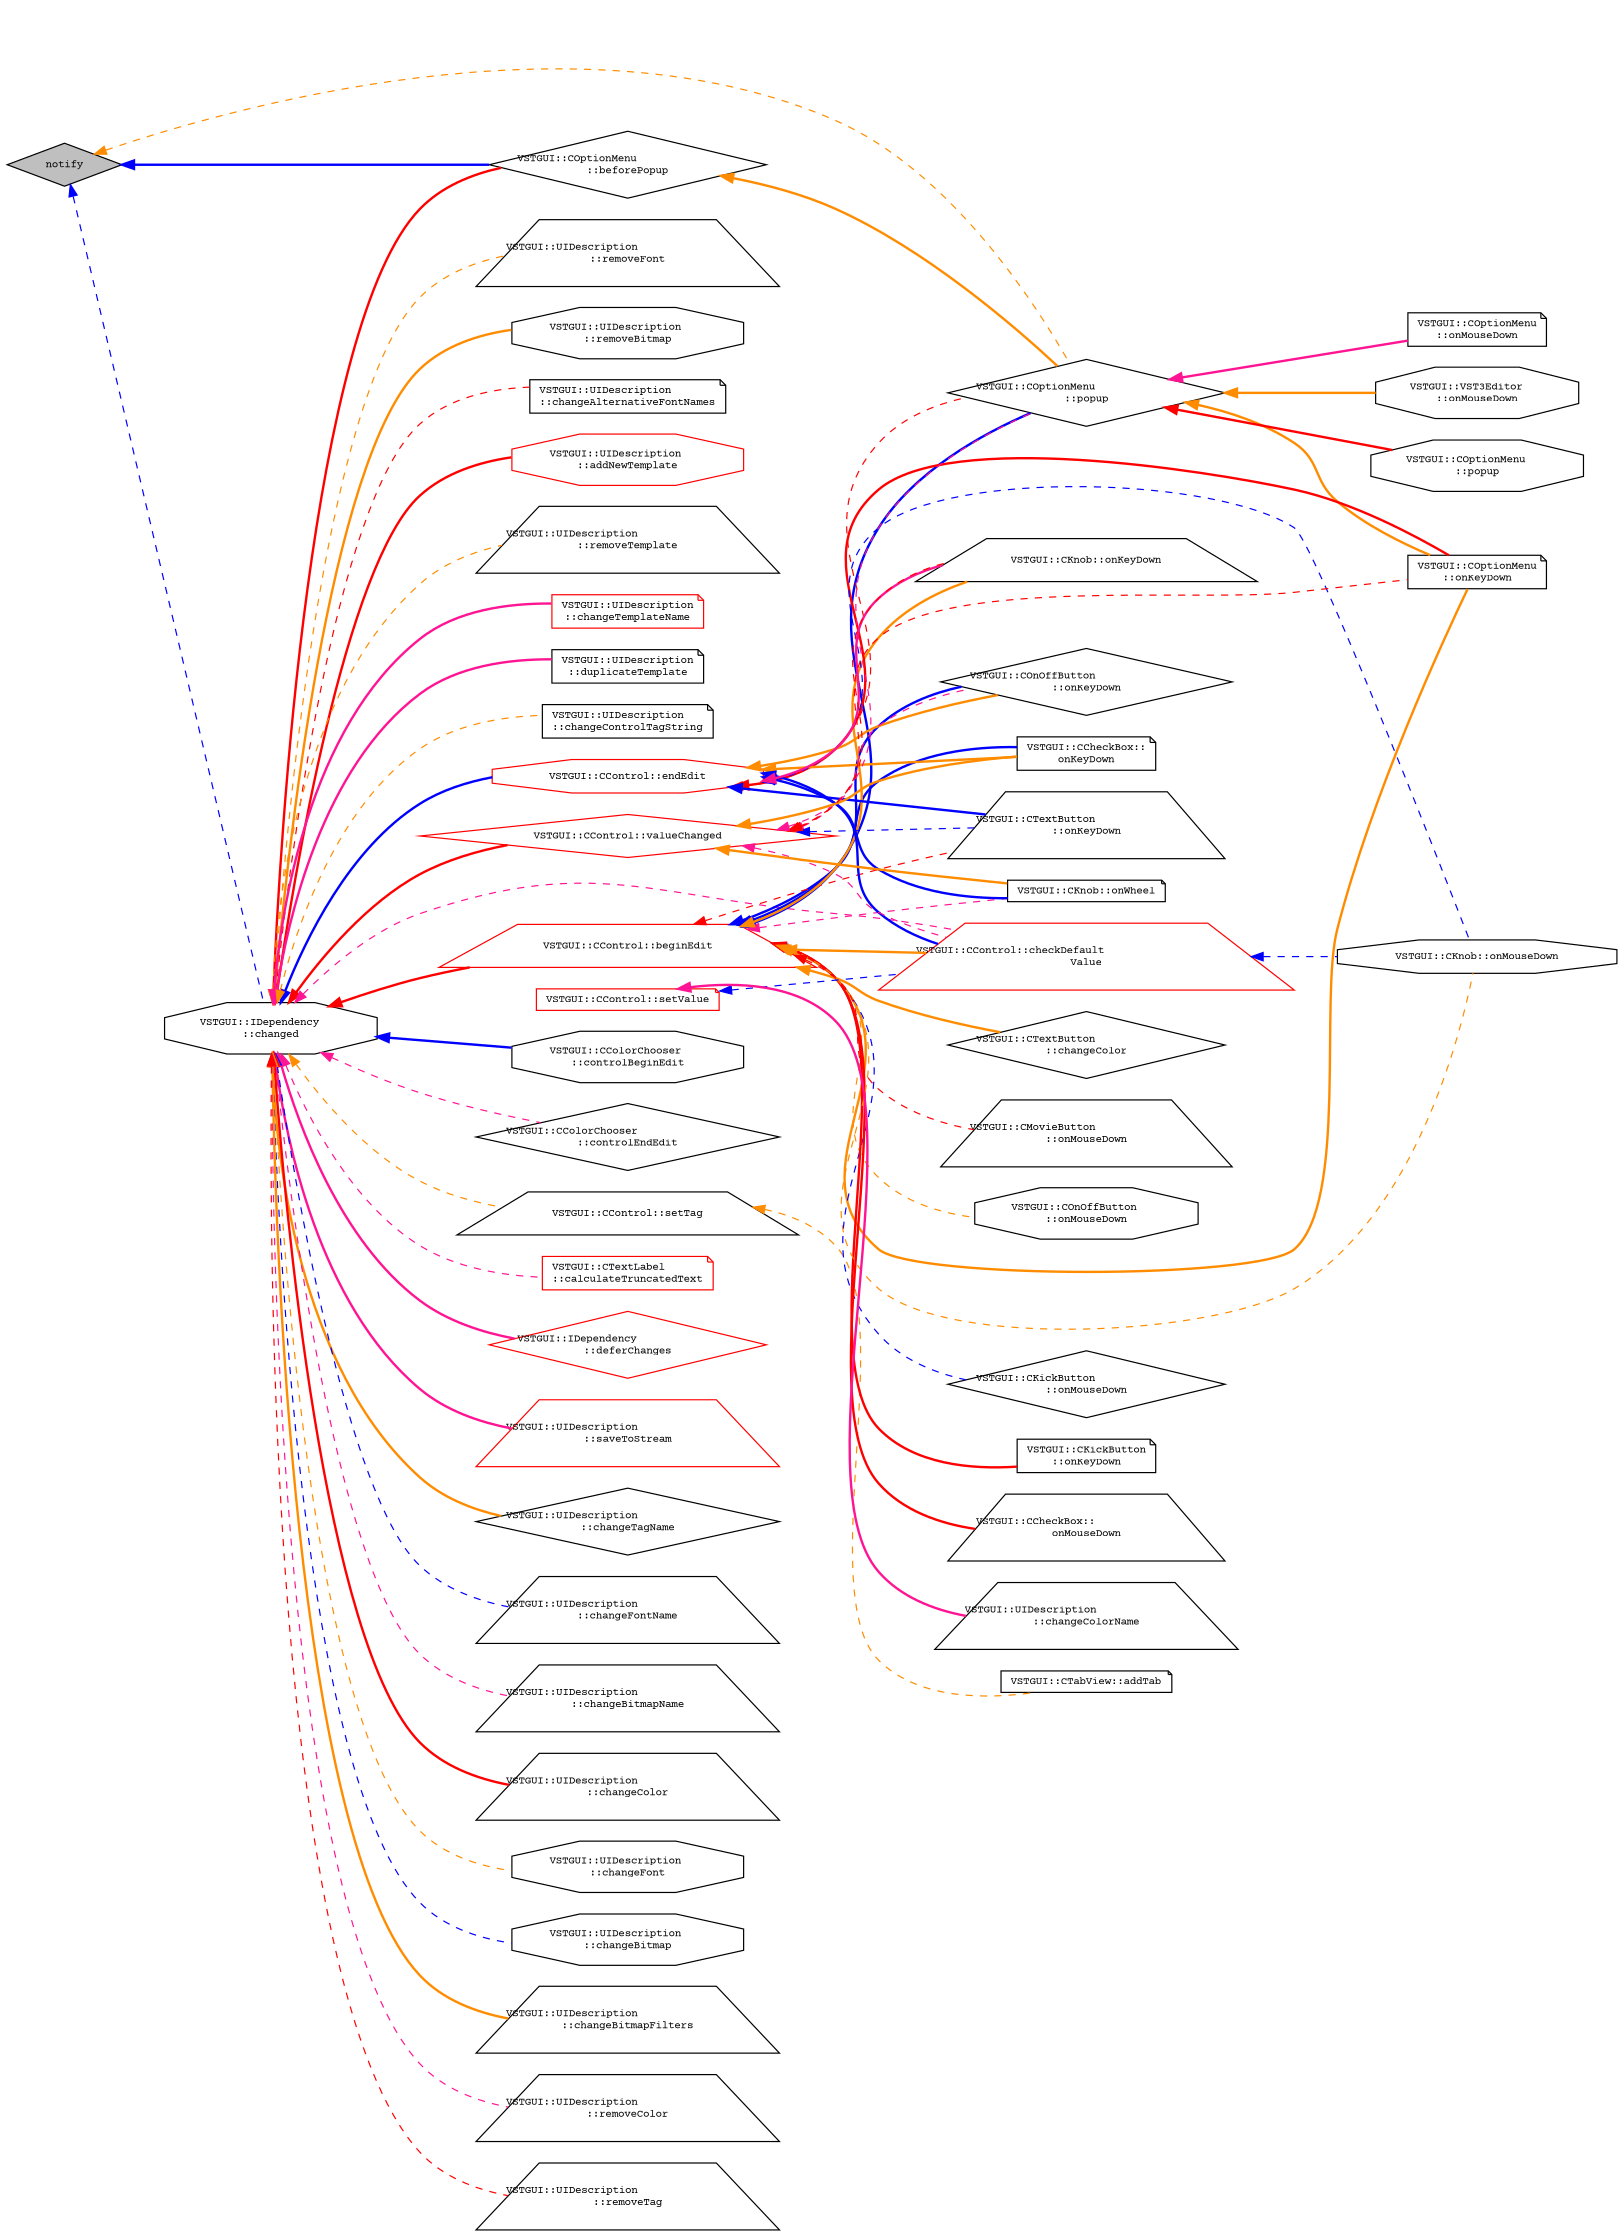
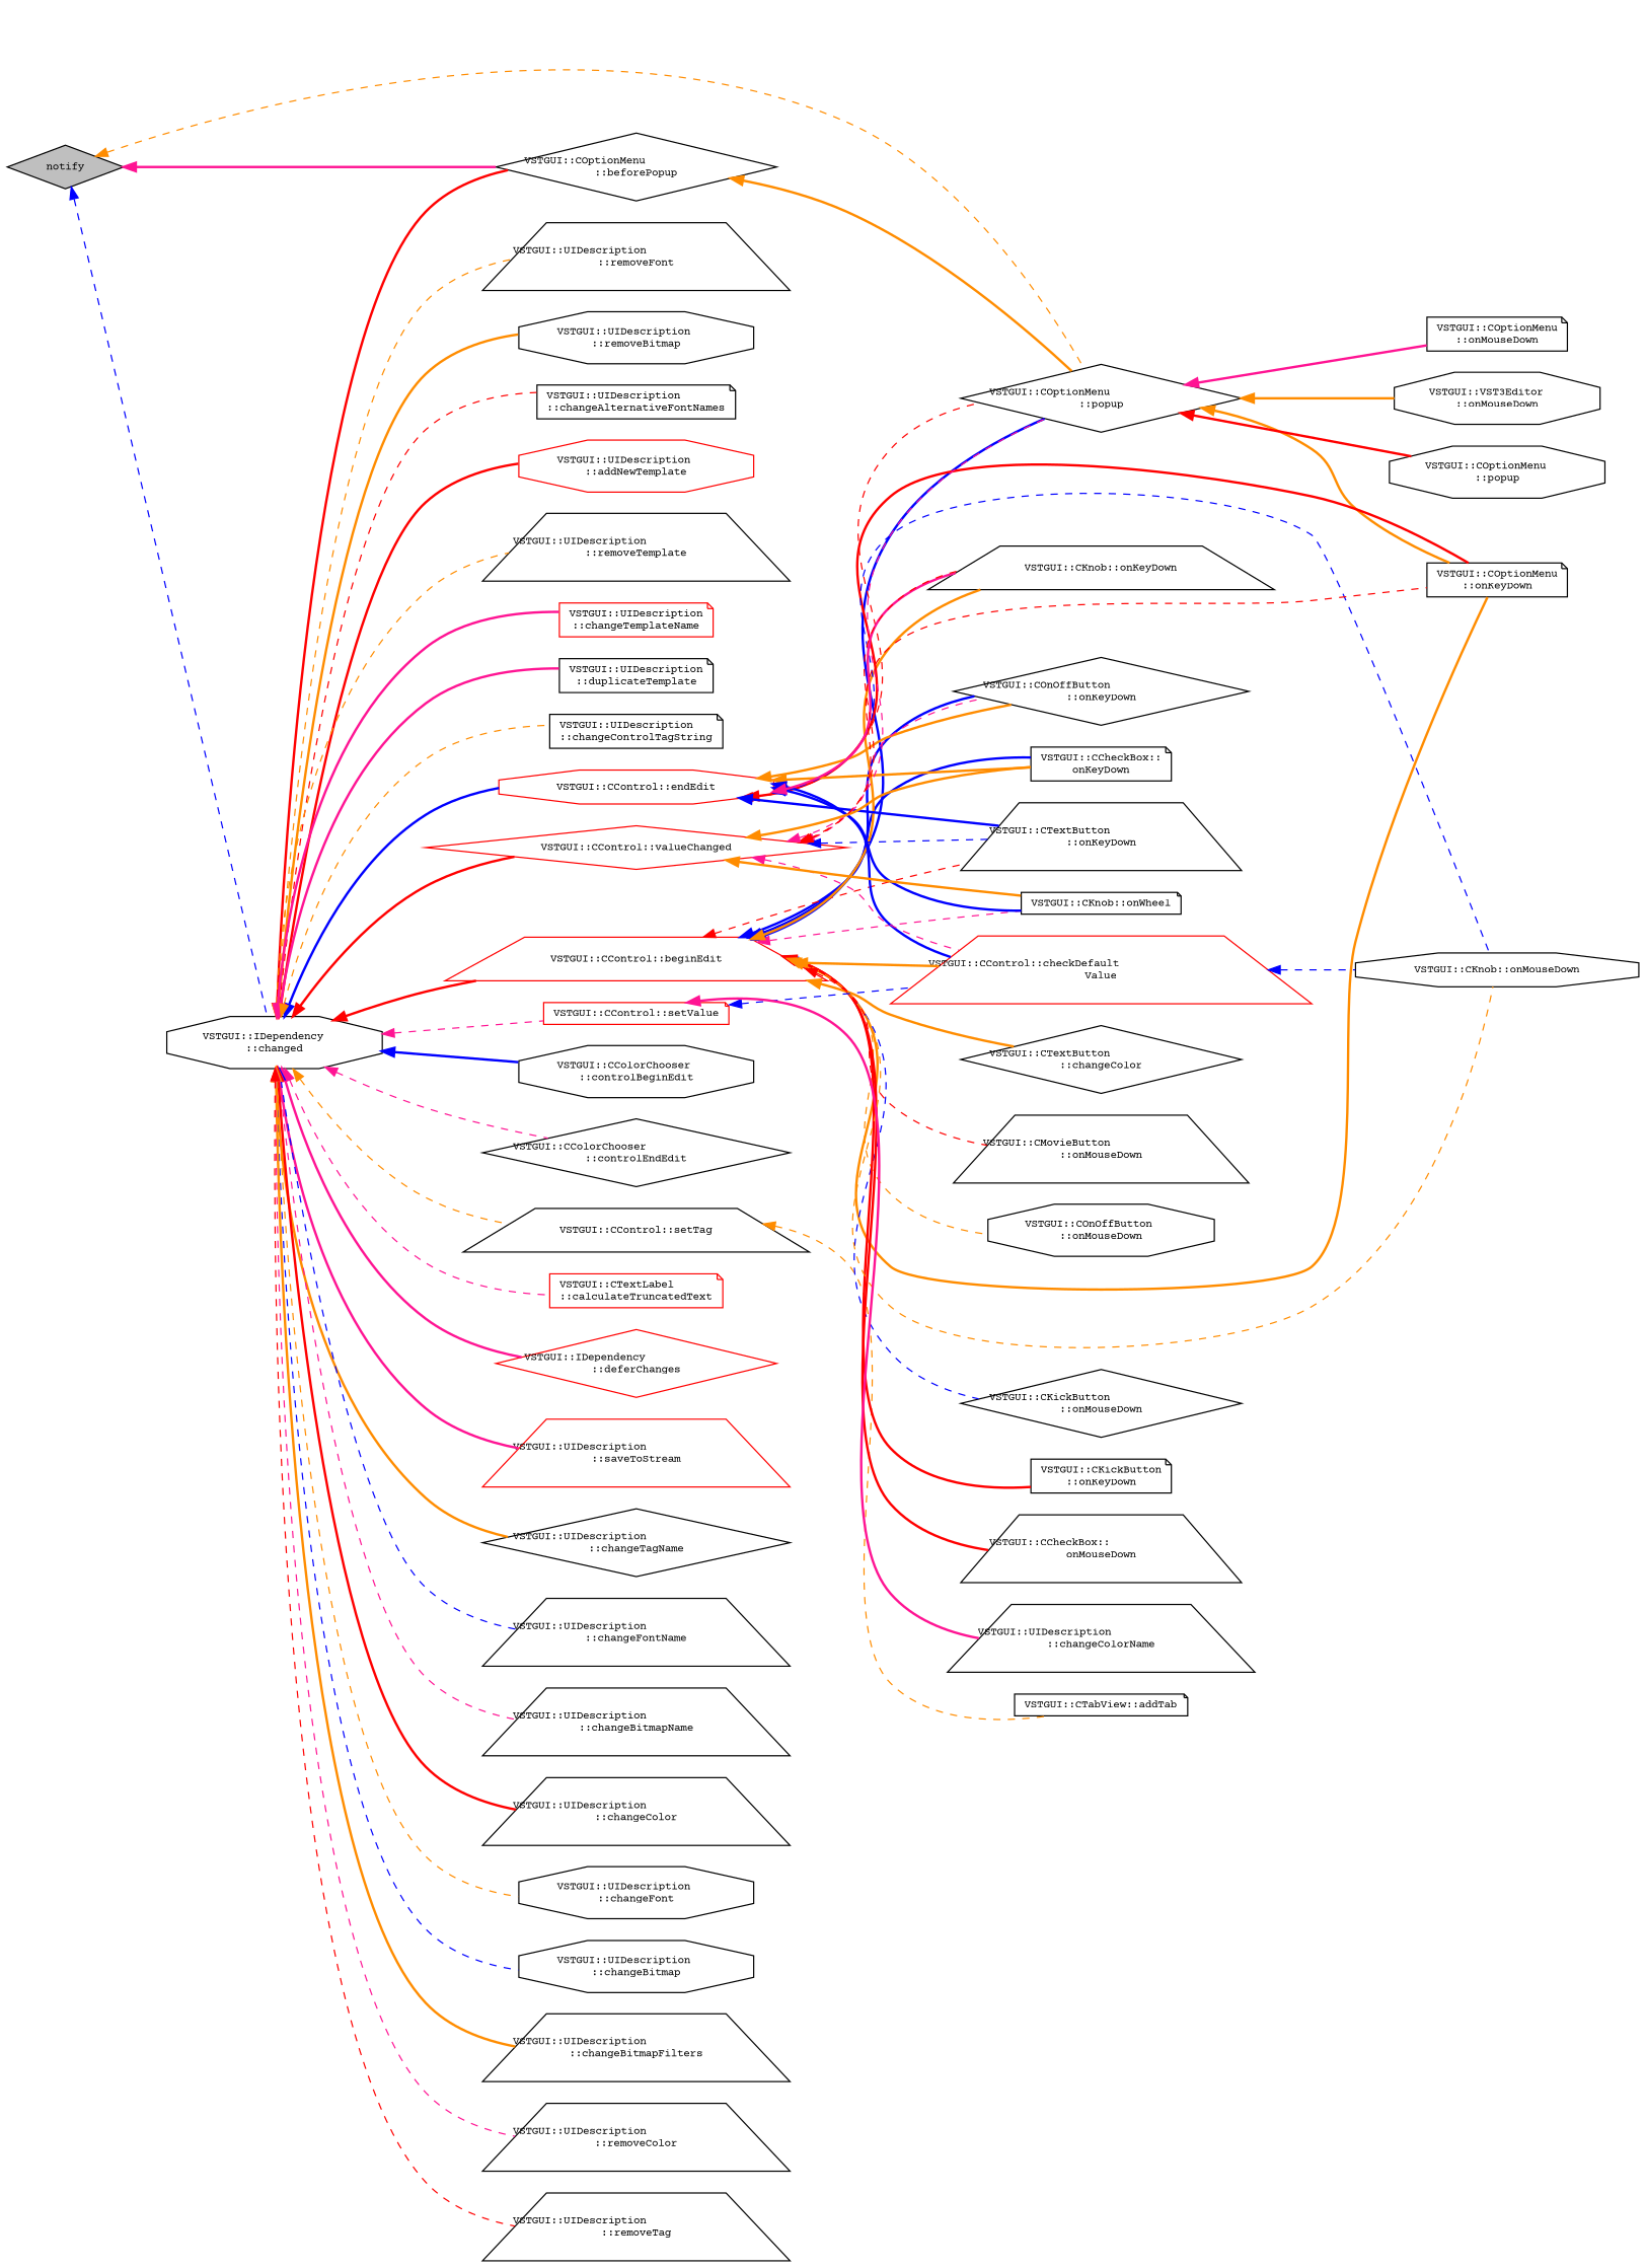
  digraph {
    fontname="Courier Prime"
    rankdir=LR
    node [color=black fontname="Courier Prime" fontsize=9 shape=trapezium]
    edge [color=darkorange dir=back fontname="Courier Prime" fontsize=9 labelfontname=Arial labelfontsize=9 style=bold]
    n1 [fillcolor=grey75 fontcolor=black height=0.2 label=notify shape=diamond style=filled width=0.4]
    n2 [height=0.2 label="VSTGUI::COptionMenu\l::beforePopup" shape=diamond width=0.4]
    n3 [height=0.2 label="VSTGUI::COptionMenu\l::popup" shape=diamond width=0.4]
    n4 [height=0.2 label="VSTGUI::IDependency\l::changed" shape=octagon width=0.4]
    n5 [height=0.2 label="VSTGUI::COptionMenu\l::onKeyDown" shape=note width=0.4]
    n6 [height=0.2 label="VSTGUI::COptionMenu\l::popup" shape=octagon width=0.4]
    n7 [height=0.2 label="VSTGUI::COptionMenu\l::onMouseDown" shape=note width=0.4]
    n8 [height=0.2 label="VSTGUI::VST3Editor\l::onMouseDown" shape=octagon width=0.4]
    n9 [height=0.2 label="VSTGUI::CColorChooser\l::controlBeginEdit" shape=octagon width=0.4]
    n10 [height=0.2 label="VSTGUI::CColorChooser\l::controlEndEdit" shape=diamond width=0.4]
    n11 [height=0.2 label="VSTGUI::CControl::setTag" width=0.4]
    n12 [color=red height=0.2 label="VSTGUI::CControl::beginEdit" width=0.4]
    n13 [color=red height=0.2 label="VSTGUI::CControl::endEdit" shape=octagon width=0.4]
    n14 [color=red height=0.2 label="VSTGUI::CControl::setValue" shape=note width=0.4]
    n15 [color=red height=0.2 label="VSTGUI::CControl::valueChanged" shape=diamond width=0.4]
    n16 [color=red height=0.2 label="VSTGUI::CTextLabel\l::calculateTruncatedText" shape=note width=0.4]
    n17 [color=red height=0.2 label="VSTGUI::IDependency\l::deferChanges" shape=diamond width=0.4]
    n18 [color=red height=0.2 label="VSTGUI::UIDescription\l::saveToStream" width=0.4]
    n19 [height=0.2 label="VSTGUI::UIDescription\l::changeTagName" shape=diamond width=0.4]
    n20 [height=0.2 label="VSTGUI::UIDescription\l::changeFontName" width=0.4]
    n21 [height=0.2 label="VSTGUI::UIDescription\l::changeBitmapName" width=0.4]
    n22 [height=0.2 label="VSTGUI::UIDescription\l::changeColor" width=0.4]
    n23 [height=0.2 label="VSTGUI::UIDescription\l::changeFont" shape=octagon width=0.4]
    n24 [height=0.2 label="VSTGUI::UIDescription\l::changeBitmap" shape=octagon width=0.4]
    n25 [height=0.2 label="VSTGUI::UIDescription\l::changeBitmapFilters" width=0.4]
    n26 [height=0.2 label="VSTGUI::UIDescription\l::removeColor" width=0.4]
    n27 [height=0.2 label="VSTGUI::UIDescription\l::removeTag" width=0.4]
    n28 [height=0.2 label="VSTGUI::UIDescription\l::removeFont" width=0.4]
    n29 [height=0.2 label="VSTGUI::UIDescription\l::removeBitmap" shape=octagon width=0.4]
    n30 [height=0.2 label="VSTGUI::UIDescription\l::changeAlternativeFontNames" shape=note width=0.4]
    n31 [color=red height=0.2 label="VSTGUI::UIDescription\l::addNewTemplate" shape=octagon width=0.4]
    n32 [height=0.2 label="VSTGUI::UIDescription\l::removeTemplate" width=0.4]
    n33 [color=red height=0.2 label="VSTGUI::UIDescription\l::changeTemplateName" shape=note width=0.4]
    n34 [height=0.2 label="VSTGUI::UIDescription\l::duplicateTemplate" shape=note width=0.4]
    n35 [height=0.2 label="VSTGUI::UIDescription\l::changeControlTagString" shape=note width=0.4]
    n36 [height=0.2 label="VSTGUI::CTabView::addTab" shape=note width=0.4]
    n37 [height=0.2 label="VSTGUI::COnOffButton\l::onMouseDown" shape=octagon width=0.4]
    n38 [height=0.2 label="VSTGUI::COnOffButton\l::onKeyDown" shape=diamond width=0.4]
    n39 [height=0.2 label="VSTGUI::CKickButton\l::onMouseDown" shape=diamond width=0.4]
    n40 [height=0.2 label="VSTGUI::CKickButton\l::onKeyDown" shape=note width=0.4]
    n41 [height=0.2 label="VSTGUI::CCheckBox::\lonMouseDown" width=0.4]
    n42 [height=0.2 label="VSTGUI::CCheckBox::\lonKeyDown" shape=note width=0.4]
    n43 [height=0.2 label="VSTGUI::CTextButton\l::changeColor" shape=diamond width=0.4]
    n44 [height=0.2 label="VSTGUI::CTextButton\l::onKeyDown" width=0.4]
    n45 [color=red height=0.2 label="VSTGUI::CControl::checkDefault\lValue" width=0.4]
    n46 [height=0.2 label="VSTGUI::CKnob::onMouseDown" shape=octagon width=0.4]
    n47 [height=0.2 label="VSTGUI::CKnob::onWheel" shape=note width=0.4]
    n48 [height=0.2 label="VSTGUI::CKnob::onKeyDown" width=0.4]
    n49 [height=0.2 label="VSTGUI::CMovieButton\l::onMouseDown" width=0.4]
    n50 [height=0.2 label="VSTGUI::UIDescription\l::changeColorName" width=0.4]
-   n1 -> n2 [color=blue]
+   n1 -> n2 [color=deeppink]
    n1 -> n3 [style=dashed]
    n1 -> n4 [color=blue style=dashed]
    n2 -> n3
    n3 -> n5
    n3 -> n6 [color=red]
    n3 -> n7 [color=deeppink]
    n3 -> n8
    n4 -> n2 [color=red]
    n4 -> n9 [color=blue]
    n4 -> n10 [color=deeppink style=dashed]
    n4 -> n11 [style=dashed]
    n4 -> n12 [color=red]
    n4 -> n13 [color=blue]
-   n4 -> n45 [color=deeppink style=dashed]
+   n4 -> n14 [color=deeppink style=dashed]
    n4 -> n15 [color=red]
    n4 -> n16 [color=deeppink style=dashed]
    n4 -> n17 [color=deeppink]
    n4 -> n18 [color=deeppink]
    n4 -> n19
    n4 -> n20 [color=blue style=dashed]
    n4 -> n21 [color=deeppink style=dashed]
    n4 -> n22 [color=red]
    n4 -> n23 [style=dashed]
    n4 -> n24 [color=blue style=dashed]
    n4 -> n25
    n4 -> n26 [color=deeppink style=dashed]
    n4 -> n27 [color=red style=dashed]
    n4 -> n28 [style=dashed]
    n4 -> n29
    n4 -> n30 [color=red style=dashed]
    n4 -> n31 [color=red]
    n4 -> n32 [style=dashed]
    n4 -> n33 [color=deeppink]
    n4 -> n34 [color=deeppink]
    n4 -> n35 [style=dashed]
    n11 -> n36 [style=dashed]
    n12 -> n3 [color=blue]
    n12 -> n5
    n12 -> n37 [style=dashed]
    n12 -> n38 [color=blue]
    n12 -> n39 [color=blue style=dashed]
    n12 -> n40 [color=red]
    n12 -> n41 [color=red]
    n12 -> n42 [color=blue]
    n12 -> n43
    n12 -> n44 [color=red style=dashed]
    n12 -> n45
    n12 -> n46 [style=dashed]
    n12 -> n47 [color=deeppink style=dashed]
    n12 -> n48
    n12 -> n49 [color=red style=dashed]
    n13 -> n3 [color=red style=dashed]
    n13 -> n5 [color=red]
    n13 -> n38
    n13 -> n42
    n13 -> n44 [color=blue]
    n13 -> n45 [color=blue]
    n13 -> n46 [color=blue style=dashed]
    n13 -> n47 [color=blue]
    n13 -> n48 [color=deeppink]
    n14 -> n45 [color=blue style=dashed]
    n14 -> n50 [color=deeppink]
    n15 -> n3 [color=deeppink style=dashed]
    n15 -> n5 [color=red style=dashed]
    n15 -> n38 [color=deeppink style=dashed]
    n15 -> n42
    n15 -> n44 [color=blue style=dashed]
    n15 -> n45 [color=deeppink style=dashed]
    n15 -> n47
    n15 -> n48 [color=red style=dashed]
    n45 -> n46 [color=blue style=dashed]
  }
